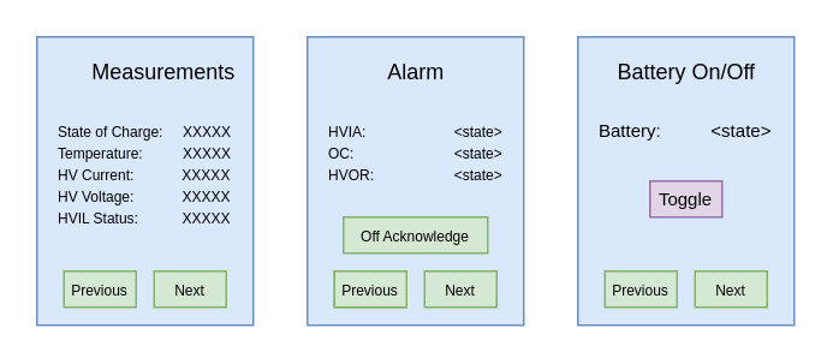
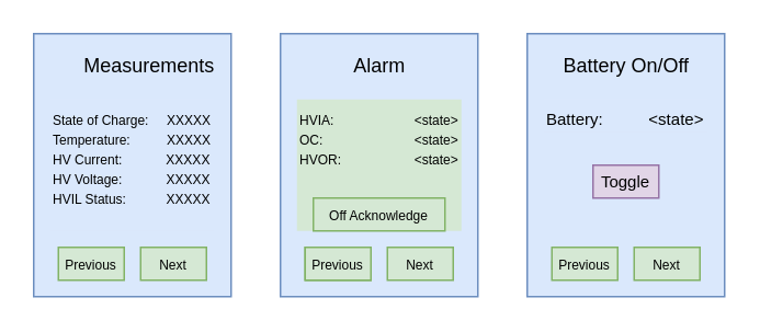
  <mxCell id="0" />
  <mxCell id="1" parent="0" />
  <mxCell id="2" value="" style="rounded=0;whiteSpace=wrap;html=1;fillColor=#dae8fc;strokeColor=#6c8ebf;" parent="1" vertex="1"><mxGeometry x="20" y="20" width="120" height="160" as="geometry" /></mxCell>
  <mxCell id="3" value="Measurements" style="text;html=1;align=center;verticalAlign=middle;resizable=0;points=[];autosize=1;" parent="1" vertex="1"><mxGeometry x="45" y="30" width="90" height="20" as="geometry" /></mxCell>
  <mxCell id="4" value="&lt;font style=&quot;font-size: 8px&quot;&gt;Previous&lt;/font&gt;" style="rounded=0;whiteSpace=wrap;html=1;fontSize=10;fillColor=#d5e8d4;strokeColor=#82b366;" parent="1" vertex="1"><mxGeometry x="35" y="150" width="40" height="20" as="geometry" /></mxCell>
  <mxCell id="5" value="&lt;font style=&quot;font-size: 8px&quot;&gt;Next&lt;/font&gt;" style="rounded=0;whiteSpace=wrap;html=1;fontSize=10;fillColor=#d5e8d4;strokeColor=#82b366;" parent="1" vertex="1"><mxGeometry x="85" y="150" width="40" height="20" as="geometry" /></mxCell>
  <mxCell id="6" value="&lt;font style=&quot;font-size: 8px&quot;&gt;State of Charge:&amp;nbsp; &amp;nbsp; &amp;nbsp;XXXXX&lt;br&gt;Temperature:&amp;nbsp; &amp;nbsp; &amp;nbsp; &amp;nbsp; &amp;nbsp; XXXXX&lt;br&gt;HV Current:&amp;nbsp; &amp;nbsp; &amp;nbsp; &amp;nbsp; &amp;nbsp; &amp;nbsp; XXXXX&lt;br&gt;HV Voltage:&amp;nbsp; &amp;nbsp; &amp;nbsp; &amp;nbsp; &amp;nbsp; &amp;nbsp; XXXXX&lt;br&gt;HVIL Status:&amp;nbsp; &amp;nbsp; &amp;nbsp; &amp;nbsp; &amp;nbsp; &amp;nbsp;XXXXX&lt;br&gt;&lt;/font&gt;" style="rounded=0;whiteSpace=wrap;html=1;fontSize=10;align=left;horizontal=1;verticalAlign=top;fillColor=#dae8fc;strokeColor=none;" parent="1" vertex="1"><mxGeometry x="30" y="60" width="100" height="80" as="geometry" /></mxCell>
  <mxCell id="7" value="" style="rounded=0;whiteSpace=wrap;html=1;fillColor=#dae8fc;strokeColor=#6c8ebf;" parent="1" vertex="1"><mxGeometry x="170" y="20" width="120" height="160" as="geometry" /></mxCell>
  <mxCell id="8" value="Alarm" style="text;html=1;align=center;verticalAlign=middle;resizable=0;points=[];autosize=1;" parent="1" vertex="1"><mxGeometry x="205" y="30" width="50" height="20" as="geometry" /></mxCell>
  <mxCell id="9" value="&lt;font style=&quot;font-size: 8px&quot;&gt;Previous&lt;/font&gt;" style="rounded=0;whiteSpace=wrap;html=1;fontSize=10;fillColor=#d5e8d4;strokeColor=#82b366;" parent="1" vertex="1"><mxGeometry x="185" y="150" width="40" height="20" as="geometry" /></mxCell>
  <mxCell id="10" value="&lt;font style=&quot;font-size: 8px&quot;&gt;Next&lt;/font&gt;" style="rounded=0;whiteSpace=wrap;html=1;fontSize=10;fillColor=#d5e8d4;strokeColor=#82b366;" parent="1" vertex="1"><mxGeometry x="235" y="150" width="40" height="20" as="geometry" /></mxCell>
- <mxCell id="11" value="&lt;font style=&quot;font-size: 8px&quot;&gt;HVIA:&amp;nbsp; &amp;nbsp; &amp;nbsp; &amp;nbsp; &amp;nbsp; &amp;nbsp; &amp;nbsp; &amp;nbsp; &amp;nbsp; &amp;nbsp; &amp;nbsp; &amp;lt;state&amp;gt;&lt;br&gt;OC:&amp;nbsp; &amp;nbsp; &amp;nbsp; &amp;nbsp; &amp;nbsp; &amp;nbsp; &amp;nbsp; &amp;nbsp; &amp;nbsp; &amp;nbsp; &amp;nbsp; &amp;nbsp; &amp;nbsp;&amp;lt;state&amp;gt; HVOR:&amp;nbsp; &amp;nbsp; &amp;nbsp; &amp;nbsp; &amp;nbsp; &amp;nbsp; &amp;nbsp; &amp;nbsp; &amp;nbsp; &amp;nbsp; &amp;lt;state&amp;gt;&lt;br&gt;&lt;/font&gt;" style="rounded=0;whiteSpace=wrap;html=1;fontSize=10;align=left;horizontal=1;verticalAlign=top;fillColor=#dae8fc;strokeColor=none;" parent="1" vertex="1"><mxGeometry x="180" y="60" width="100" height="80" as="geometry" /></mxCell>
+ <mxCell id="11" value="&lt;font style=&quot;font-size: 8px&quot;&gt;HVIA:&amp;nbsp; &amp;nbsp; &amp;nbsp; &amp;nbsp; &amp;nbsp; &amp;nbsp; &amp;nbsp; &amp;nbsp; &amp;nbsp; &amp;nbsp; &amp;nbsp; &amp;lt;state&amp;gt;&lt;br&gt;OC:&amp;nbsp; &amp;nbsp; &amp;nbsp; &amp;nbsp; &amp;nbsp; &amp;nbsp; &amp;nbsp; &amp;nbsp; &amp;nbsp; &amp;nbsp; &amp;nbsp; &amp;nbsp; &amp;nbsp;&amp;lt;state&amp;gt; HVOR:&amp;nbsp; &amp;nbsp; &amp;nbsp; &amp;nbsp; &amp;nbsp; &amp;nbsp; &amp;nbsp; &amp;nbsp; &amp;nbsp; &amp;nbsp; &amp;lt;state&amp;gt;&lt;br&gt;&lt;/font&gt;" style="rounded=0;whiteSpace=wrap;html=1;fontSize=10;align=left;horizontal=1;verticalAlign=top;fillColor=#d5e8d4;strokeColor=none;" parent="1" vertex="1"><mxGeometry x="180" y="60" width="100" height="80" as="geometry" /></mxCell>
  <mxCell id="12" value="" style="rounded=0;whiteSpace=wrap;html=1;fillColor=#dae8fc;strokeColor=#6c8ebf;" parent="1" vertex="1"><mxGeometry x="320" y="20" width="120" height="160" as="geometry" /></mxCell>
  <mxCell id="13" value="Battery On/Off" style="text;html=1;align=center;verticalAlign=middle;resizable=0;points=[];autosize=1;" parent="1" vertex="1"><mxGeometry x="335" y="30" width="90" height="20" as="geometry" /></mxCell>
  <mxCell id="14" value="&lt;font style=&quot;font-size: 8px&quot;&gt;Previous&lt;/font&gt;" style="rounded=0;whiteSpace=wrap;html=1;fontSize=10;fillColor=#d5e8d4;strokeColor=#82b366;" parent="1" vertex="1"><mxGeometry x="335" y="150" width="40" height="20" as="geometry" /></mxCell>
  <mxCell id="15" value="&lt;font style=&quot;font-size: 8px&quot;&gt;Next&lt;/font&gt;" style="rounded=0;whiteSpace=wrap;html=1;fontSize=10;fillColor=#d5e8d4;strokeColor=#82b366;" parent="1" vertex="1"><mxGeometry x="385" y="150" width="40" height="20" as="geometry" /></mxCell>
  <mxCell id="16" value="&lt;font style=&quot;font-size: 10px&quot;&gt;Battery:&amp;nbsp; &amp;nbsp; &amp;nbsp; &amp;nbsp; &amp;nbsp; &amp;lt;state&amp;gt;&lt;br&gt;&lt;br&gt;&lt;/font&gt;" style="rounded=0;whiteSpace=wrap;html=1;fontSize=10;align=left;horizontal=1;verticalAlign=top;fillColor=#dae8fc;strokeColor=none;" parent="1" vertex="1"><mxGeometry x="330" y="60" width="100" height="20" as="geometry" /></mxCell>
  <mxCell id="17" value="&lt;font style=&quot;font-size: 10px&quot;&gt;Toggle&lt;/font&gt;" style="rounded=0;whiteSpace=wrap;html=1;fontSize=10;fillColor=#e1d5e7;strokeColor=#9673a6;" parent="1" vertex="1"><mxGeometry x="360" y="100" width="40" height="20" as="geometry" /></mxCell>
  <mxCell id="18" value="&lt;font style=&quot;font-size: 8px&quot;&gt;Previous&lt;/font&gt;" style="rounded=0;whiteSpace=wrap;html=1;fontSize=10;fillColor=#d5e8d4;strokeColor=#82b366;" parent="1" vertex="1"><mxGeometry x="185" y="150" width="40" height="20" as="geometry" /></mxCell>
  <mxCell id="19" value="&lt;font style=&quot;font-size: 8px&quot;&gt;Off Acknowledge&lt;/font&gt;" style="rounded=0;whiteSpace=wrap;html=1;fontSize=10;fillColor=#d5e8d4;strokeColor=#82b366;" parent="1" vertex="1"><mxGeometry x="190" y="120" width="80" height="20" as="geometry" /></mxCell>
